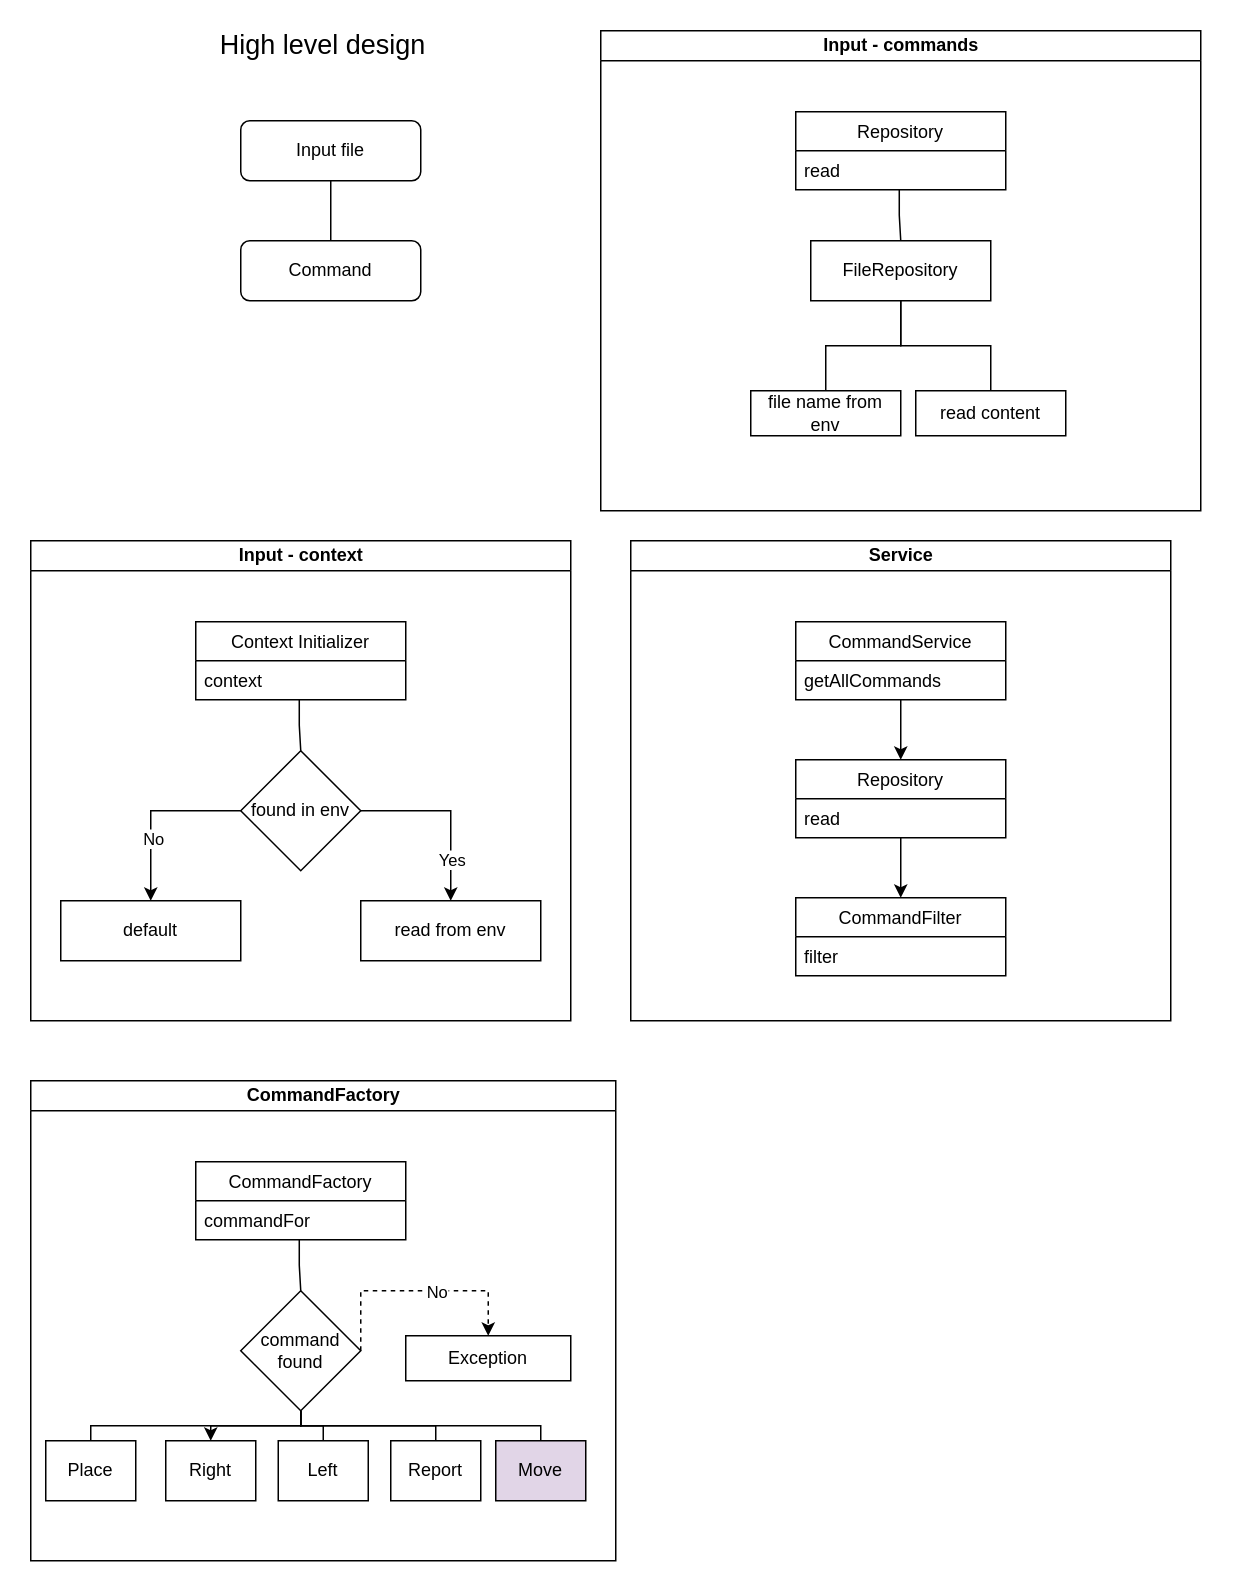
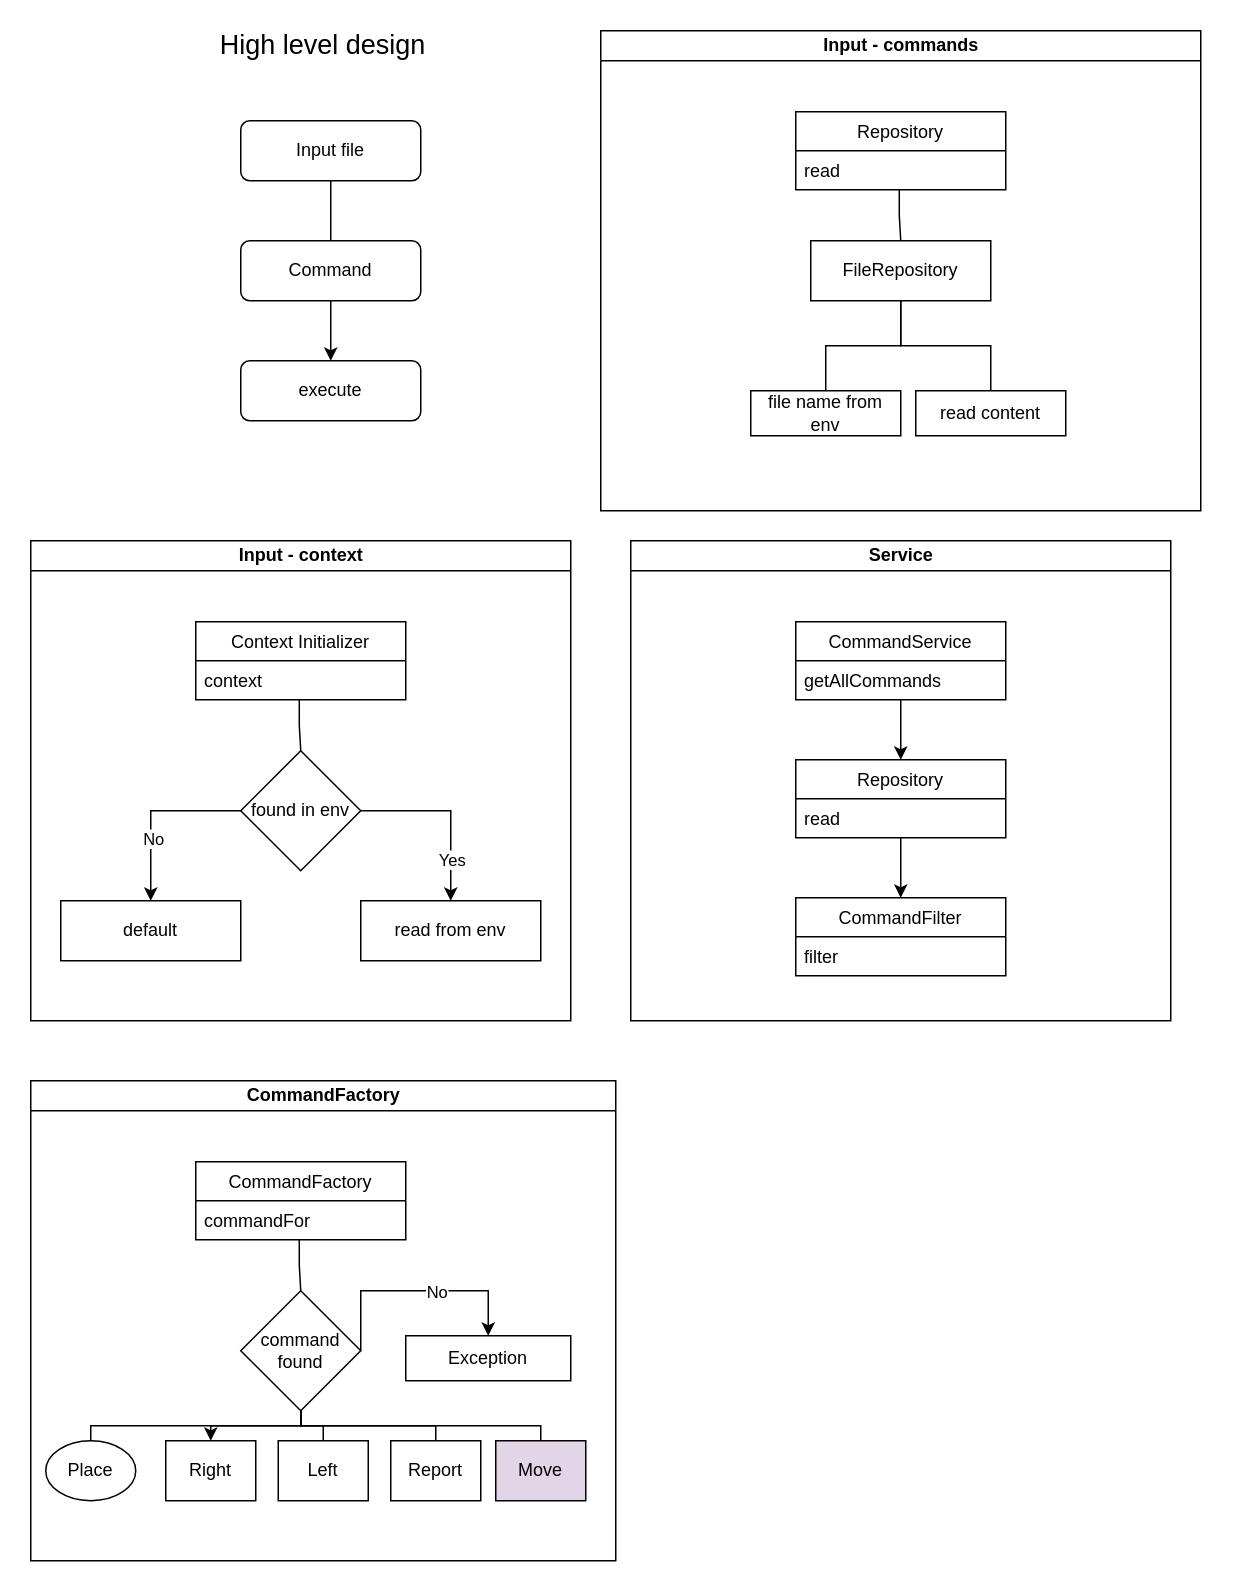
  <mxCell id="0" />
  <mxCell id="1" parent="0" />
  <mxCell id="2" value="" style="edgeStyle=orthogonalEdgeStyle;rounded=0;orthogonalLoop=1;jettySize=auto;html=1;" edge="1" parent="1" source="3"><mxGeometry relative="1" as="geometry"><mxPoint x="220" y="170" as="targetPoint" /></mxGeometry></mxCell>
  <mxCell id="3" value="Input file" style="rounded=1;whiteSpace=wrap;html=1;fontSize=12;glass=0;strokeWidth=1;shadow=0;" parent="1" vertex="1"><mxGeometry x="160" y="80" width="120" height="40" as="geometry" /></mxCell>
+ <mxCell id="4" value="" style="edgeStyle=orthogonalEdgeStyle;rounded=0;orthogonalLoop=1;jettySize=auto;html=1;" edge="1" parent="1" source="5" target="6"><mxGeometry relative="1" as="geometry" /></mxCell>
  <mxCell id="5" value="Command" style="rounded=1;whiteSpace=wrap;html=1;fontSize=12;glass=0;strokeWidth=1;shadow=0;" parent="1" vertex="1"><mxGeometry x="160" y="160" width="120" height="40" as="geometry" /></mxCell>
+ <mxCell id="6" value="execute" style="rounded=1;whiteSpace=wrap;html=1;fontSize=12;glass=0;strokeWidth=1;shadow=0;" parent="1" vertex="1"><mxGeometry x="160" y="240" width="120" height="40" as="geometry" /></mxCell>
  <mxCell id="7" value="&lt;font style=&quot;font-size: 18px&quot;&gt;High level design&lt;/font&gt;" style="text;html=1;strokeColor=none;fillColor=none;align=center;verticalAlign=middle;whiteSpace=wrap;rounded=0;" vertex="1" parent="1"><mxGeometry x="140" y="20" width="150" height="20" as="geometry" /></mxCell>
  <mxCell id="8" value="Input - commands" style="swimlane;html=1;startSize=20;horizontal=1;containerType=tree;" vertex="1" parent="1"><mxGeometry x="400" y="20" width="400" height="320" as="geometry" /></mxCell>
  <mxCell id="9" value="" style="edgeStyle=elbowEdgeStyle;elbow=vertical;startArrow=none;endArrow=none;rounded=0;exitX=0.493;exitY=1;exitDx=0;exitDy=0;exitPerimeter=0;" edge="1" parent="8" source="12" target="10"><mxGeometry relative="1" as="geometry" /></mxCell>
  <mxCell id="10" value="FileRepository" style="whiteSpace=wrap;html=1;treeFolding=1;treeMoving=1;newEdgeStyle={&quot;edgeStyle&quot;:&quot;elbowEdgeStyle&quot;,&quot;startArrow&quot;:&quot;none&quot;,&quot;endArrow&quot;:&quot;none&quot;};" vertex="1" parent="8"><mxGeometry x="140" y="140" width="120" height="40" as="geometry" /></mxCell>
  <mxCell id="11" value="Repository" style="swimlane;fontStyle=0;childLayout=stackLayout;horizontal=1;startSize=26;fillColor=none;horizontalStack=0;resizeParent=1;resizeParentMax=0;resizeLast=0;collapsible=1;marginBottom=0;" vertex="1" parent="8"><mxGeometry x="130" y="54" width="140" height="52" as="geometry" /></mxCell>
  <mxCell id="12" value="read" style="text;strokeColor=none;fillColor=none;align=left;verticalAlign=top;spacingLeft=4;spacingRight=4;overflow=hidden;rotatable=0;points=[[0,0.5],[1,0.5]];portConstraint=eastwest;" vertex="1" parent="11"><mxGeometry y="26" width="140" height="26" as="geometry" /></mxCell>
  <mxCell id="13" value="file name from env" style="whiteSpace=wrap;html=1;align=center;verticalAlign=middle;treeFolding=1;treeMoving=1;newEdgeStyle={&quot;edgeStyle&quot;:&quot;elbowEdgeStyle&quot;,&quot;startArrow&quot;:&quot;none&quot;,&quot;endArrow&quot;:&quot;none&quot;};" vertex="1" parent="8"><mxGeometry x="100" y="240" width="100" height="30" as="geometry" /></mxCell>
  <mxCell id="14" value="" style="edgeStyle=elbowEdgeStyle;elbow=vertical;startArrow=none;endArrow=none;rounded=0;" edge="1" target="13" parent="8" source="10"><mxGeometry relative="1" as="geometry"><mxPoint x="330" y="170" as="sourcePoint" /></mxGeometry></mxCell>
  <mxCell id="15" value="" style="edgeStyle=elbowEdgeStyle;elbow=vertical;startArrow=none;endArrow=none;rounded=0;" edge="1" target="16" source="10" parent="8"><mxGeometry relative="1" as="geometry"><mxPoint x="590" y="200" as="sourcePoint" /></mxGeometry></mxCell>
  <mxCell id="16" value="read content" style="whiteSpace=wrap;html=1;align=center;verticalAlign=middle;treeFolding=1;treeMoving=1;newEdgeStyle={&quot;edgeStyle&quot;:&quot;elbowEdgeStyle&quot;,&quot;startArrow&quot;:&quot;none&quot;,&quot;endArrow&quot;:&quot;none&quot;};" vertex="1" parent="8"><mxGeometry x="210" y="240" width="100" height="30" as="geometry" /></mxCell>
  <mxCell id="17" value="Input - context" style="swimlane;html=1;startSize=20;horizontal=1;containerType=tree;" vertex="1" parent="1"><mxGeometry x="20" y="360" width="360" height="320" as="geometry" /></mxCell>
  <mxCell id="18" value="" style="edgeStyle=elbowEdgeStyle;elbow=vertical;startArrow=none;endArrow=none;rounded=0;exitX=0.493;exitY=1;exitDx=0;exitDy=0;exitPerimeter=0;" edge="1" parent="17" source="20" target="25"><mxGeometry relative="1" as="geometry" /></mxCell>
  <mxCell id="19" value="Context Initializer" style="swimlane;fontStyle=0;childLayout=stackLayout;horizontal=1;startSize=26;fillColor=none;horizontalStack=0;resizeParent=1;resizeParentMax=0;resizeLast=0;collapsible=1;marginBottom=0;" vertex="1" parent="17"><mxGeometry x="110" y="54" width="140" height="52" as="geometry" /></mxCell>
  <mxCell id="20" value="context" style="text;strokeColor=none;fillColor=none;align=left;verticalAlign=top;spacingLeft=4;spacingRight=4;overflow=hidden;rotatable=0;points=[[0,0.5],[1,0.5]];portConstraint=eastwest;" vertex="1" parent="19"><mxGeometry y="26" width="140" height="26" as="geometry" /></mxCell>
  <mxCell id="21" style="edgeStyle=orthogonalEdgeStyle;rounded=0;orthogonalLoop=1;jettySize=auto;html=1;" edge="1" parent="17" source="25" target="26"><mxGeometry relative="1" as="geometry"><mxPoint x="150" y="320" as="targetPoint" /><Array as="points"><mxPoint x="280" y="180" /></Array></mxGeometry></mxCell>
  <mxCell id="22" value="Yes" style="edgeLabel;html=1;align=center;verticalAlign=middle;resizable=0;points=[];" vertex="1" connectable="0" parent="21"><mxGeometry x="0.525" relative="1" as="geometry"><mxPoint as="offset" /></mxGeometry></mxCell>
  <mxCell id="23" style="edgeStyle=orthogonalEdgeStyle;rounded=0;orthogonalLoop=1;jettySize=auto;html=1;entryX=0.5;entryY=0;entryDx=0;entryDy=0;" edge="1" parent="17" source="25" target="27"><mxGeometry relative="1" as="geometry"><Array as="points"><mxPoint x="80" y="180" /></Array></mxGeometry></mxCell>
  <mxCell id="24" value="No" style="edgeLabel;html=1;align=center;verticalAlign=middle;resizable=0;points=[];" vertex="1" connectable="0" parent="23"><mxGeometry x="0.3" y="1" relative="1" as="geometry"><mxPoint as="offset" /></mxGeometry></mxCell>
  <mxCell id="25" value="found in env" style="rhombus;whiteSpace=wrap;html=1;" vertex="1" parent="17"><mxGeometry x="140" y="140" width="80" height="80" as="geometry" /></mxCell>
  <mxCell id="26" value="read from env" style="whiteSpace=wrap;html=1;treeFolding=1;treeMoving=1;newEdgeStyle={&quot;edgeStyle&quot;:&quot;elbowEdgeStyle&quot;,&quot;startArrow&quot;:&quot;none&quot;,&quot;endArrow&quot;:&quot;none&quot;};" vertex="1" parent="17"><mxGeometry x="220" y="240" width="120" height="40" as="geometry" /></mxCell>
  <mxCell id="27" value="default" style="whiteSpace=wrap;html=1;treeFolding=1;treeMoving=1;newEdgeStyle={&quot;edgeStyle&quot;:&quot;elbowEdgeStyle&quot;,&quot;startArrow&quot;:&quot;none&quot;,&quot;endArrow&quot;:&quot;none&quot;};" vertex="1" parent="17"><mxGeometry x="20" y="240" width="120" height="40" as="geometry" /></mxCell>
  <mxCell id="28" value="Service" style="swimlane;html=1;startSize=20;horizontal=1;containerType=tree;" vertex="1" parent="1"><mxGeometry x="420" y="360" width="360" height="320" as="geometry" /></mxCell>
  <mxCell id="29" value="CommandService" style="swimlane;fontStyle=0;childLayout=stackLayout;horizontal=1;startSize=26;fillColor=none;horizontalStack=0;resizeParent=1;resizeParentMax=0;resizeLast=0;collapsible=1;marginBottom=0;" vertex="1" parent="28"><mxGeometry x="110" y="54" width="140" height="52" as="geometry" /></mxCell>
  <mxCell id="30" value="getAllCommands" style="text;strokeColor=none;fillColor=none;align=left;verticalAlign=top;spacingLeft=4;spacingRight=4;overflow=hidden;rotatable=0;points=[[0,0.5],[1,0.5]];portConstraint=eastwest;" vertex="1" parent="29"><mxGeometry y="26" width="140" height="26" as="geometry" /></mxCell>
  <mxCell id="31" value="" style="edgeStyle=orthogonalEdgeStyle;rounded=0;orthogonalLoop=1;jettySize=auto;html=1;" edge="1" source="29" target="32" parent="28"><mxGeometry relative="1" as="geometry" /></mxCell>
  <mxCell id="32" value="Repository" style="swimlane;fontStyle=0;childLayout=stackLayout;horizontal=1;startSize=26;fillColor=none;horizontalStack=0;resizeParent=1;resizeParentMax=0;resizeLast=0;collapsible=1;marginBottom=0;" vertex="1" parent="28"><mxGeometry x="110" y="146" width="140" height="52" as="geometry" /></mxCell>
  <mxCell id="33" value="read" style="text;strokeColor=none;fillColor=none;align=left;verticalAlign=top;spacingLeft=4;spacingRight=4;overflow=hidden;rotatable=0;points=[[0,0.5],[1,0.5]];portConstraint=eastwest;" vertex="1" parent="32"><mxGeometry y="26" width="140" height="26" as="geometry" /></mxCell>
  <mxCell id="34" value="" style="edgeStyle=orthogonalEdgeStyle;rounded=0;orthogonalLoop=1;jettySize=auto;html=1;" edge="1" target="35" source="32" parent="28"><mxGeometry relative="1" as="geometry"><mxPoint x="600" y="466" as="sourcePoint" /></mxGeometry></mxCell>
  <mxCell id="35" value="CommandFilter" style="swimlane;fontStyle=0;childLayout=stackLayout;horizontal=1;startSize=26;fillColor=none;horizontalStack=0;resizeParent=1;resizeParentMax=0;resizeLast=0;collapsible=1;marginBottom=0;" vertex="1" parent="28"><mxGeometry x="110" y="238" width="140" height="52" as="geometry" /></mxCell>
  <mxCell id="36" value="filter" style="text;strokeColor=none;fillColor=none;align=left;verticalAlign=top;spacingLeft=4;spacingRight=4;overflow=hidden;rotatable=0;points=[[0,0.5],[1,0.5]];portConstraint=eastwest;" vertex="1" parent="35"><mxGeometry y="26" width="140" height="26" as="geometry" /></mxCell>
  <mxCell id="37" value="CommandFactory" style="swimlane;html=1;startSize=20;horizontal=1;containerType=tree;" vertex="1" parent="1"><mxGeometry x="20" y="720" width="390" height="320" as="geometry" /></mxCell>
  <mxCell id="38" value="" style="edgeStyle=elbowEdgeStyle;elbow=vertical;startArrow=none;endArrow=none;rounded=0;exitX=0.493;exitY=1;exitDx=0;exitDy=0;exitPerimeter=0;" edge="1" parent="37" source="40" target="41"><mxGeometry relative="1" as="geometry" /></mxCell>
  <mxCell id="39" value="CommandFactory" style="swimlane;fontStyle=0;childLayout=stackLayout;horizontal=1;startSize=26;fillColor=none;horizontalStack=0;resizeParent=1;resizeParentMax=0;resizeLast=0;collapsible=1;marginBottom=0;" vertex="1" parent="37"><mxGeometry x="110" y="54" width="140" height="52" as="geometry" /></mxCell>
  <mxCell id="40" value="commandFor" style="text;strokeColor=none;fillColor=none;align=left;verticalAlign=top;spacingLeft=4;spacingRight=4;overflow=hidden;rotatable=0;points=[[0,0.5],[1,0.5]];portConstraint=eastwest;" vertex="1" parent="39"><mxGeometry y="26" width="140" height="26" as="geometry" /></mxCell>
  <mxCell id="41" value="command found" style="rhombus;whiteSpace=wrap;html=1;" vertex="1" parent="37"><mxGeometry x="140" y="140" width="80" height="80" as="geometry" /></mxCell>
  <mxCell id="42" value="Right" style="whiteSpace=wrap;html=1;align=center;verticalAlign=middle;treeFolding=1;treeMoving=1;newEdgeStyle={&quot;edgeStyle&quot;:&quot;elbowEdgeStyle&quot;,&quot;startArrow&quot;:&quot;none&quot;,&quot;endArrow&quot;:&quot;none&quot;};" vertex="1" parent="37"><mxGeometry x="90" y="240" width="60" height="40" as="geometry" /></mxCell>
  <mxCell id="43" value="" style="edgeStyle=elbowEdgeStyle;elbow=vertical;startArrow=none;endArrow=classic;rounded=0;exitX=0.5;exitY=1;exitDx=0;exitDy=0;" edge="1" target="42" parent="37" source="41"><mxGeometry relative="1" as="geometry"><mxPoint x="270" y="370" as="sourcePoint" /></mxGeometry></mxCell>
  <mxCell id="44" value="" style="edgeStyle=elbowEdgeStyle;elbow=vertical;startArrow=none;endArrow=none;rounded=0;exitX=0.5;exitY=1;exitDx=0;exitDy=0;" edge="1" target="45" source="41" parent="37"><mxGeometry relative="1" as="geometry"><mxPoint x="200" y="940" as="sourcePoint" /></mxGeometry></mxCell>
  <mxCell id="45" value="Left" style="whiteSpace=wrap;html=1;align=center;verticalAlign=middle;treeFolding=1;treeMoving=1;newEdgeStyle={&quot;edgeStyle&quot;:&quot;elbowEdgeStyle&quot;,&quot;startArrow&quot;:&quot;none&quot;,&quot;endArrow&quot;:&quot;none&quot;};" vertex="1" parent="37"><mxGeometry x="165" y="240" width="60" height="40" as="geometry" /></mxCell>
  <mxCell id="46" value="" style="edgeStyle=elbowEdgeStyle;elbow=vertical;startArrow=none;endArrow=none;rounded=0;exitX=0.5;exitY=1;exitDx=0;exitDy=0;" edge="1" target="47" source="41" parent="37"><mxGeometry relative="1" as="geometry"><mxPoint x="200" y="940" as="sourcePoint" /></mxGeometry></mxCell>
  <mxCell id="47" value="Report" style="whiteSpace=wrap;html=1;align=center;verticalAlign=middle;treeFolding=1;treeMoving=1;newEdgeStyle={&quot;edgeStyle&quot;:&quot;elbowEdgeStyle&quot;,&quot;startArrow&quot;:&quot;none&quot;,&quot;endArrow&quot;:&quot;none&quot;};" vertex="1" parent="37"><mxGeometry x="240" y="240" width="60" height="40" as="geometry" /></mxCell>
  <mxCell id="48" value="" style="edgeStyle=elbowEdgeStyle;elbow=vertical;startArrow=none;endArrow=none;rounded=0;exitX=0.5;exitY=1;exitDx=0;exitDy=0;" edge="1" target="49" source="41" parent="37"><mxGeometry relative="1" as="geometry"><mxPoint x="200" y="940" as="sourcePoint" /></mxGeometry></mxCell>
- <mxCell id="49" value="Place" style="whiteSpace=wrap;html=1;align=center;verticalAlign=middle;treeFolding=1;treeMoving=1;newEdgeStyle={&quot;edgeStyle&quot;:&quot;elbowEdgeStyle&quot;,&quot;startArrow&quot;:&quot;none&quot;,&quot;endArrow&quot;:&quot;none&quot;};" vertex="1" parent="37"><mxGeometry x="10" y="240" width="60" height="40" as="geometry" /></mxCell>
+ <mxCell id="49" value="Place" style="ellipse;whiteSpace=wrap;html=1;align=center;verticalAlign=middle;treeFolding=1;treeMoving=1;newEdgeStyle={&quot;edgeStyle&quot;:&quot;elbowEdgeStyle&quot;,&quot;startArrow&quot;:&quot;none&quot;,&quot;endArrow&quot;:&quot;none&quot;};" vertex="1" parent="37"><mxGeometry x="10" y="240" width="60" height="40" as="geometry" /></mxCell>
  <mxCell id="50" value="" style="edgeStyle=elbowEdgeStyle;elbow=vertical;startArrow=none;endArrow=none;rounded=0;exitX=0.5;exitY=1;exitDx=0;exitDy=0;" edge="1" target="51" source="41" parent="37"><mxGeometry relative="1" as="geometry"><mxPoint x="200" y="940" as="sourcePoint" /></mxGeometry></mxCell>
  <mxCell id="51" value="Move" style="whiteSpace=wrap;html=1;align=center;verticalAlign=middle;treeFolding=1;treeMoving=1;newEdgeStyle={&quot;edgeStyle&quot;:&quot;elbowEdgeStyle&quot;,&quot;startArrow&quot;:&quot;none&quot;,&quot;endArrow&quot;:&quot;none&quot;};fillColor=#e1d5e7;" vertex="1" parent="37"><mxGeometry x="310" y="240" width="60" height="40" as="geometry" /></mxCell>
  <mxCell id="52" value="Exception" style="whiteSpace=wrap;html=1;treeFolding=1;treeMoving=1;newEdgeStyle={&quot;edgeStyle&quot;:&quot;elbowEdgeStyle&quot;,&quot;startArrow&quot;:&quot;none&quot;,&quot;endArrow&quot;:&quot;none&quot;};" vertex="1" parent="37"><mxGeometry x="250" y="170" width="110" height="30" as="geometry" /></mxCell>
- <mxCell id="53" style="edgeStyle=orthogonalEdgeStyle;rounded=0;orthogonalLoop=1;jettySize=auto;html=1;entryX=0.5;entryY=0;entryDx=0;entryDy=0;exitX=1;exitY=0.5;exitDx=0;exitDy=0;dashed=1;" edge="1" parent="37" source="41" target="52"><mxGeometry relative="1" as="geometry"><mxPoint x="230" y="-170" as="sourcePoint" /><mxPoint x="290" y="-110" as="targetPoint" /><Array as="points"><mxPoint x="220" y="140" /><mxPoint x="305" y="140" /></Array></mxGeometry></mxCell>
+ <mxCell id="53" style="edgeStyle=orthogonalEdgeStyle;rounded=0;orthogonalLoop=1;jettySize=auto;html=1;entryX=0.5;entryY=0;entryDx=0;entryDy=0;exitX=1;exitY=0.5;exitDx=0;exitDy=0;" edge="1" parent="37" source="41" target="52"><mxGeometry relative="1" as="geometry"><mxPoint x="230" y="-170" as="sourcePoint" /><mxPoint x="290" y="-110" as="targetPoint" /><Array as="points"><mxPoint x="220" y="140" /><mxPoint x="305" y="140" /></Array></mxGeometry></mxCell>
  <mxCell id="54" value="No" style="edgeLabel;html=1;align=center;verticalAlign=middle;resizable=0;points=[];" vertex="1" connectable="0" parent="53"><mxGeometry x="0.525" relative="1" as="geometry"><mxPoint x="-28" as="offset" /></mxGeometry></mxCell>
